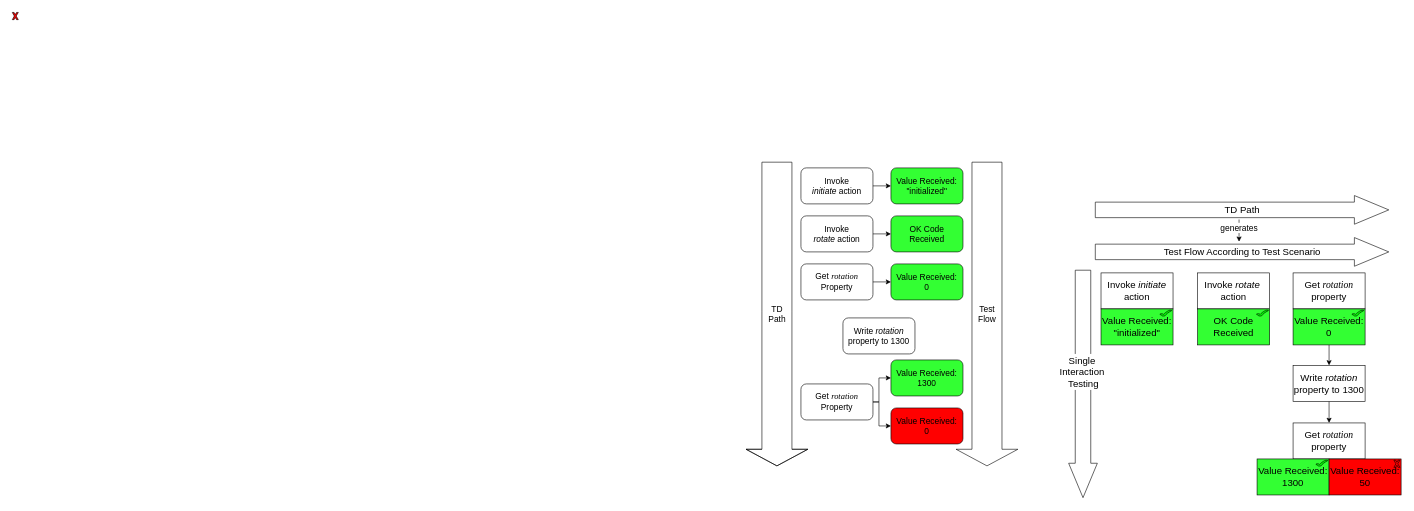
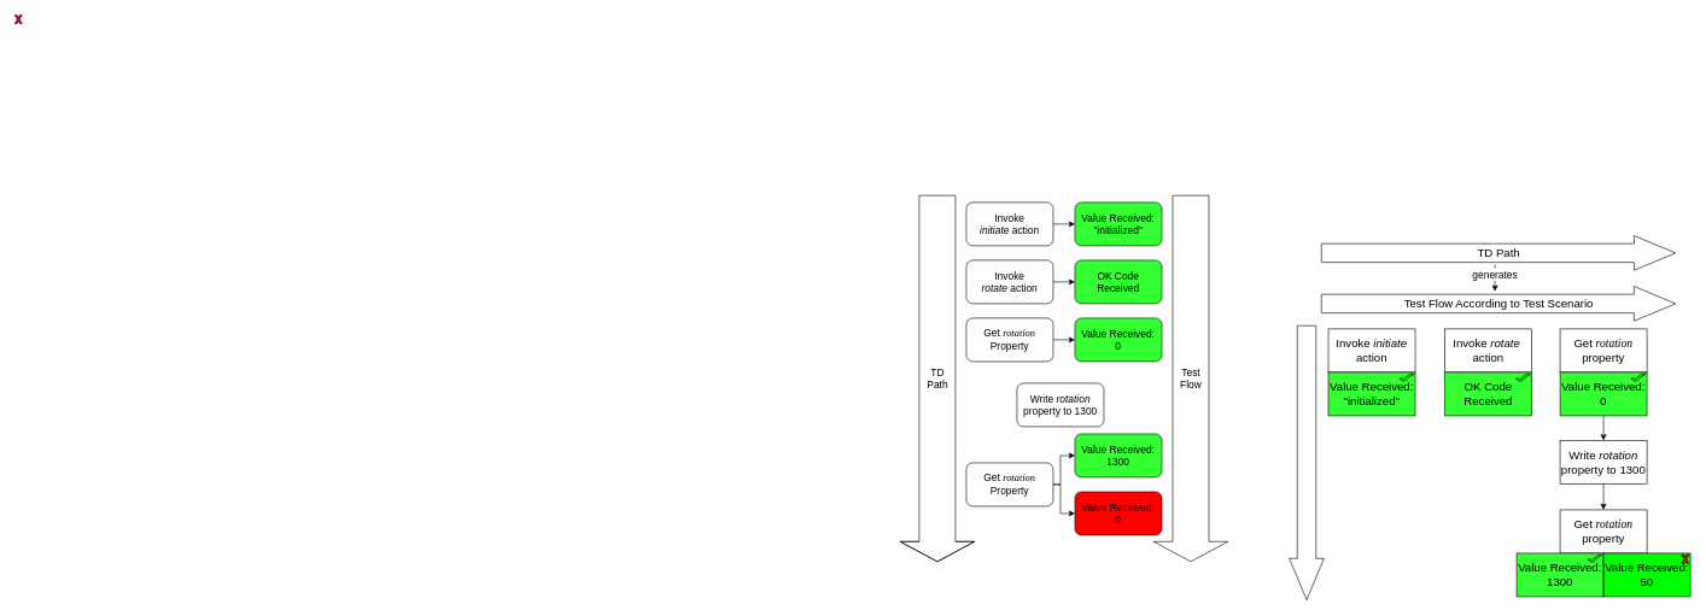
  <mxCell id="0" />
  <mxCell id="1" parent="0" />
  <mxCell id="2" value="&lt;font style=&quot;font-size: 14px&quot;&gt;Get&amp;nbsp;&lt;font face=&quot;Verdana&quot; style=&quot;font-size: 14px&quot;&gt;&lt;i style=&quot;font-size: 14px;&quot;&gt;rotation&lt;/i&gt;&lt;/font&gt; Property&lt;/font&gt;" style="rounded=1;whiteSpace=wrap;html=1;fontSize=14;" parent="1" vertex="1"><mxGeometry x="1334" y="439" width="120" height="60" as="geometry" /></mxCell>
  <mxCell id="3" value="&lt;font style=&quot;font-size: 14px&quot;&gt;Value Received:&lt;br style=&quot;font-size: 14px;&quot;&gt;0&lt;/font&gt;&lt;br style=&quot;font-size: 14px;&quot;&gt;" style="rounded=1;whiteSpace=wrap;html=1;fillColor=#33FF33;fontSize=14;" parent="1" vertex="1"><mxGeometry x="1484" y="439" width="120" height="60" as="geometry" /></mxCell>
  <mxCell id="4" value="" style="endArrow=classic;html=1;entryX=0;entryY=0.5;exitX=1;exitY=0.5;fontSize=14;" parent="1" source="2" target="3" edge="1"><mxGeometry width="50" height="50" relative="1" as="geometry"><mxPoint x="1434" y="569" as="sourcePoint" /><mxPoint x="1484" y="519" as="targetPoint" /></mxGeometry></mxCell>
  <mxCell id="5" value="Write &lt;i style=&quot;font-size: 14px;&quot;&gt;rotation &lt;/i&gt;property to 1300" style="rounded=1;whiteSpace=wrap;html=1;fontSize=14;" parent="1" vertex="1"><mxGeometry x="1404" y="529" width="120" height="60" as="geometry" /></mxCell>
  <mxCell id="6" style="edgeStyle=orthogonalEdgeStyle;rounded=0;html=1;entryX=0;entryY=0.5;jettySize=auto;orthogonalLoop=1;strokeColor=#000000;fontSize=14;" parent="1" source="8" target="17" edge="1"><mxGeometry relative="1" as="geometry"><Array as="points"><mxPoint x="1464" y="669" /><mxPoint x="1464" y="629" /></Array></mxGeometry></mxCell>
  <mxCell id="7" style="edgeStyle=orthogonalEdgeStyle;rounded=0;html=1;entryX=0;entryY=0.5;jettySize=auto;orthogonalLoop=1;strokeColor=#000000;fontSize=14;" parent="1" source="8" target="9" edge="1"><mxGeometry relative="1" as="geometry"><Array as="points"><mxPoint x="1464" y="669" /><mxPoint x="1464" y="709" /></Array></mxGeometry></mxCell>
  <mxCell id="8" value="Get&amp;nbsp;&lt;font face=&quot;Verdana&quot; style=&quot;font-size: 14px;&quot;&gt;&lt;i style=&quot;font-size: 14px;&quot;&gt;rotation&lt;/i&gt;&lt;/font&gt; Property" style="rounded=1;whiteSpace=wrap;html=1;fontSize=14;" parent="1" vertex="1"><mxGeometry x="1334" y="639" width="120" height="60" as="geometry" /></mxCell>
  <mxCell id="9" value="Value Received:&lt;br style=&quot;font-size: 14px;&quot;&gt;0&lt;br style=&quot;font-size: 14px;&quot;&gt;" style="rounded=1;whiteSpace=wrap;html=1;fillColor=#FF0000;fontSize=14;" parent="1" vertex="1"><mxGeometry x="1484" y="679" width="120" height="60" as="geometry" /></mxCell>
  <mxCell id="10" value="Test&lt;br style=&quot;font-size: 14px;&quot;&gt;Flow&lt;br style=&quot;font-size: 14px;&quot;&gt;" style="shape=flexArrow;endArrow=classic;html=1;fillColor=#ffffff;width=50;endSize=8.88;endWidth=52;fontSize=14;" parent="1" edge="1"><mxGeometry width="50" height="50" relative="1" as="geometry"><mxPoint x="1644" y="269" as="sourcePoint" /><mxPoint x="1644" y="776" as="targetPoint" /></mxGeometry></mxCell>
  <mxCell id="11" value="Invoke &lt;i&gt;initiate&amp;nbsp;&lt;/i&gt;action" style="rounded=1;whiteSpace=wrap;html=1;fontSize=14;" parent="1" vertex="1"><mxGeometry x="1334" y="279" width="120" height="60" as="geometry" /></mxCell>
  <mxCell id="12" value="Value Received:&lt;br&gt;&quot;initialized&quot;&lt;br&gt;" style="rounded=1;whiteSpace=wrap;html=1;fontSize=14;fillColor=#33FF33;" parent="1" vertex="1"><mxGeometry x="1484" y="279" width="120" height="60" as="geometry" /></mxCell>
  <mxCell id="13" value="" style="endArrow=classic;html=1;entryX=0;entryY=0.5;exitX=1;exitY=0.5;fontSize=14;" parent="1" source="11" target="12" edge="1"><mxGeometry width="50" height="50" relative="1" as="geometry"><mxPoint x="1464" y="319" as="sourcePoint" /><mxPoint x="1484.2" y="309.2" as="targetPoint" /></mxGeometry></mxCell>
  <mxCell id="14" value="Invoke &lt;i&gt;rotate&amp;nbsp;&lt;/i&gt;action" style="rounded=1;whiteSpace=wrap;html=1;fontSize=14;" parent="1" vertex="1"><mxGeometry x="1334" y="359" width="120" height="60" as="geometry" /></mxCell>
  <mxCell id="15" value="OK Code Received" style="rounded=1;whiteSpace=wrap;html=1;fontSize=14;fillColor=#33FF33;" parent="1" vertex="1"><mxGeometry x="1484" y="359" width="120" height="60" as="geometry" /></mxCell>
  <mxCell id="16" value="" style="endArrow=classic;html=1;entryX=0;entryY=0.5;exitX=1;exitY=0.5;fontSize=14;" parent="1" source="14" target="15" edge="1"><mxGeometry width="50" height="50" relative="1" as="geometry"><mxPoint x="1464" y="399" as="sourcePoint" /><mxPoint x="1484.2" y="389.2" as="targetPoint" /></mxGeometry></mxCell>
  <mxCell id="17" value="Value Received:&lt;br style=&quot;font-size: 14px&quot;&gt;1300&lt;br style=&quot;font-size: 14px&quot;&gt;" style="rounded=1;whiteSpace=wrap;html=1;fillColor=#33FF33;fontSize=14;" parent="1" vertex="1"><mxGeometry x="1484" y="599" width="120" height="60" as="geometry" /></mxCell>
  <mxCell id="18" value="TD&lt;br&gt;Path&lt;br style=&quot;font-size: 14px&quot;&gt;" style="shape=flexArrow;endArrow=classic;html=1;fillColor=#ffffff;width=50;endSize=8.88;endWidth=52;fontSize=14;" parent="1" edge="1"><mxGeometry width="50" height="50" relative="1" as="geometry"><mxPoint x="1294" y="269" as="sourcePoint" /><mxPoint x="1294" y="776" as="targetPoint" /><Array as="points"><mxPoint x="1294" y="519" /></Array></mxGeometry></mxCell>
  <mxCell id="19" value="Test Flow According to Test Scenario&lt;br style=&quot;font-size: 16px;&quot;&gt;" style="shape=flexArrow;endArrow=classic;html=1;fillColor=#ffffff;width=25.833;endSize=18.775;endWidth=20.972;fontSize=16;" parent="1" edge="1"><mxGeometry width="50" height="50" relative="1" as="geometry"><mxPoint x="1824" y="419" as="sourcePoint" /><mxPoint x="2314" y="419" as="targetPoint" /></mxGeometry></mxCell>
  <mxCell id="20" value="&lt;span&gt;&amp;nbsp;Invoke&amp;nbsp;&lt;/span&gt;&lt;i&gt;initiate&amp;nbsp;&lt;br&gt;&lt;/i&gt;&lt;span&gt;action&lt;/span&gt;" style="rounded=0;whiteSpace=wrap;html=1;fillColor=#ffffff;fontSize=16;strokeColor=#000000;" parent="1" vertex="1"><mxGeometry x="1834" y="454" width="120" height="60" as="geometry" /></mxCell>
  <mxCell id="21" value="&lt;span&gt;Value Received:&lt;/span&gt;&lt;br&gt;&lt;span&gt;&quot;initialized&quot;&lt;/span&gt;" style="rounded=0;whiteSpace=wrap;html=1;fillColor=#33FF33;fontSize=16;" parent="1" vertex="1"><mxGeometry x="1834" y="514" width="120" height="60" as="geometry" /></mxCell>
  <mxCell id="22" value="&lt;span&gt;Invoke&amp;nbsp;&lt;/span&gt;&lt;i&gt;rotate&amp;nbsp;&lt;br&gt;&lt;/i&gt;&lt;span&gt;action&lt;/span&gt;" style="rounded=0;whiteSpace=wrap;html=1;fillColor=#ffffff;fontSize=16;strokeColor=#000000;" parent="1" vertex="1"><mxGeometry x="1995" y="454" width="120" height="60" as="geometry" /></mxCell>
  <mxCell id="23" value="&lt;span&gt;OK Code Received&lt;/span&gt;" style="rounded=0;whiteSpace=wrap;html=1;fillColor=#33FF33;fontSize=16;" parent="1" vertex="1"><mxGeometry x="1995" y="514" width="120" height="60" as="geometry" /></mxCell>
  <mxCell id="24" value="&lt;span&gt;Get&amp;nbsp;&lt;/span&gt;&lt;font face=&quot;Verdana&quot;&gt;&lt;i&gt;rotation&lt;br&gt;&lt;/i&gt;&lt;/font&gt;&lt;span&gt;property&lt;/span&gt;" style="rounded=0;whiteSpace=wrap;html=1;fillColor=#ffffff;fontSize=16;strokeColor=#000000;" parent="1" vertex="1"><mxGeometry x="2154" y="454" width="120" height="60" as="geometry" /></mxCell>
  <mxCell id="25" style="edgeStyle=orthogonalEdgeStyle;rounded=0;html=1;exitX=0.5;exitY=1;entryX=0.5;entryY=0;startArrow=none;startFill=0;endArrow=classic;endFill=1;jettySize=auto;orthogonalLoop=1;strokeColor=#000000;fontSize=16;" parent="1" source="26" target="28" edge="1"><mxGeometry relative="1" as="geometry" /></mxCell>
  <mxCell id="26" value="&lt;span&gt;Value Received:&lt;/span&gt;&lt;br&gt;&lt;span&gt;0&lt;/span&gt;" style="rounded=0;whiteSpace=wrap;html=1;fillColor=#33FF33;fontSize=16;" parent="1" vertex="1"><mxGeometry x="2154" y="514" width="120" height="60" as="geometry" /></mxCell>
  <mxCell id="27" style="edgeStyle=orthogonalEdgeStyle;rounded=0;html=1;exitX=0.5;exitY=1;entryX=0.5;entryY=0;startArrow=none;startFill=0;endArrow=classic;endFill=1;jettySize=auto;orthogonalLoop=1;strokeColor=#000000;fontSize=16;" parent="1" source="28" target="29" edge="1"><mxGeometry relative="1" as="geometry" /></mxCell>
  <mxCell id="28" value="&lt;span&gt;Write&amp;nbsp;&lt;/span&gt;&lt;i&gt;rotation&lt;br&gt;&lt;/i&gt;&lt;span&gt;property to 1300&lt;/span&gt;" style="rounded=0;whiteSpace=wrap;html=1;fillColor=#ffffff;fontSize=16;strokeColor=#000000;" parent="1" vertex="1"><mxGeometry x="2154" y="608" width="120" height="60" as="geometry" /></mxCell>
  <mxCell id="29" value="&lt;span&gt;Get&amp;nbsp;&lt;/span&gt;&lt;font face=&quot;Verdana&quot;&gt;&lt;i&gt;rotation&lt;br&gt;&lt;/i&gt;&lt;/font&gt;&lt;span&gt;property&lt;/span&gt;&lt;br&gt;" style="rounded=0;whiteSpace=wrap;html=1;fillColor=#ffffff;fontSize=16;strokeColor=#000000;" parent="1" vertex="1"><mxGeometry x="2154" y="704" width="120" height="60" as="geometry" /></mxCell>
  <mxCell id="30" value="&lt;span&gt;Value Received:&lt;/span&gt;&lt;br&gt;&lt;span&gt;1300&lt;/span&gt;" style="rounded=0;whiteSpace=wrap;html=1;fillColor=#33FF33;fontSize=16;" parent="1" vertex="1"><mxGeometry x="2094" y="764" width="120" height="60" as="geometry" /></mxCell>
- <mxCell id="31" value="&lt;span&gt;Value Received:&lt;/span&gt;&lt;br&gt;&lt;span&gt;50&lt;/span&gt;" style="rounded=0;whiteSpace=wrap;html=1;fillColor=#FF0000;fontSize=16;" parent="1" vertex="1"><mxGeometry x="2214" y="764" width="120" height="60" as="geometry" /></mxCell>
+ <mxCell id="31" value="&lt;span&gt;Value Received:&lt;/span&gt;&lt;br&gt;&lt;span&gt;50&lt;/span&gt;" style="rounded=0;whiteSpace=wrap;html=1;fillColor=#00ff00;fontSize=16;" parent="1" vertex="1"><mxGeometry x="2214" y="764" width="120" height="60" as="geometry" /></mxCell>
  <mxCell id="32" value="TD Path&lt;br style=&quot;font-size: 16px&quot;&gt;" style="shape=flexArrow;endArrow=classic;html=1;fillColor=#ffffff;width=25.833;endSize=18.775;endWidth=20.972;fontSize=16;" parent="1" edge="1"><mxGeometry width="50" height="50" relative="1" as="geometry"><mxPoint x="1824" y="349" as="sourcePoint" /><mxPoint x="2314" y="349" as="targetPoint" /></mxGeometry></mxCell>
  <mxCell id="33" value="generates" style="endArrow=none;html=1;strokeColor=#000000;fontSize=14;startArrow=classic;startFill=1;endFill=0;" parent="1" edge="1"><mxGeometry x="0.243" width="50" height="50" relative="1" as="geometry"><mxPoint x="2064" y="402" as="sourcePoint" /><mxPoint x="2064" y="365" as="targetPoint" /><mxPoint as="offset" /></mxGeometry></mxCell>
  <mxCell id="34" value="&lt;br&gt;&lt;br style=&quot;font-size: 16px&quot;&gt;" style="shape=flexArrow;endArrow=classic;html=1;fillColor=#ffffff;width=25.833;endSize=18.775;endWidth=20.972;fontSize=16;" parent="1" edge="1"><mxGeometry width="50" height="50" relative="1" as="geometry"><mxPoint x="1804" y="449" as="sourcePoint" /><mxPoint x="1804" y="829" as="targetPoint" /></mxGeometry></mxCell>
- <mxCell id="35" value="Single&amp;nbsp;&lt;br&gt;Interaction&amp;nbsp;&lt;br&gt;Testing&lt;br&gt;" style="text;html=1;strokeColor=none;fillColor=#ffffff;align=center;verticalAlign=middle;whiteSpace=wrap;rounded=0;fontSize=16;" parent="1" vertex="1"><mxGeometry x="1760" y="589" width="90" height="60" as="geometry" /></mxCell>
  <mxCell id="36" value="" style="verticalLabelPosition=bottom;verticalAlign=top;html=1;shape=mxgraph.basic.x;rounded=0;shadow=0;fillColor=#FF0000;fontSize=14;" vertex="1" parent="1"><mxGeometry x="2322" y="766" width="10" height="12" as="geometry" /></mxCell>
  <mxCell id="37" value="" style="verticalLabelPosition=bottom;verticalAlign=top;html=1;shape=mxgraph.basic.tick;rounded=0;shadow=0;fillColor=#00FF00;fontSize=14;" vertex="1" parent="1"><mxGeometry x="2252" y="516" width="20" height="10" as="geometry" /></mxCell>
  <mxCell id="38" value="" style="verticalLabelPosition=bottom;verticalAlign=top;html=1;shape=mxgraph.basic.tick;rounded=0;shadow=0;fillColor=#00FF00;fontSize=14;" vertex="1" parent="1"><mxGeometry x="2093" y="516" width="20" height="10" as="geometry" /></mxCell>
  <mxCell id="39" value="" style="verticalLabelPosition=bottom;verticalAlign=top;html=1;shape=mxgraph.basic.tick;rounded=0;shadow=0;fillColor=#00FF00;fontSize=14;" vertex="1" parent="1"><mxGeometry x="1932" y="516" width="20" height="10" as="geometry" /></mxCell>
  <mxCell id="40" value="" style="verticalLabelPosition=bottom;verticalAlign=top;html=1;shape=mxgraph.basic.tick;rounded=0;shadow=0;fillColor=#00FF00;fontSize=14;" vertex="1" parent="1"><mxGeometry x="2192" y="766" width="20" height="10" as="geometry" /></mxCell>
  <mxCell id="41" value="" style="verticalLabelPosition=bottom;verticalAlign=top;html=1;shape=mxgraph.basic.x;rounded=0;shadow=0;fillColor=#FF0000;fontSize=14;" vertex="1" parent="1"><mxGeometry x="20" y="20" width="10" height="12" as="geometry" /></mxCell>
